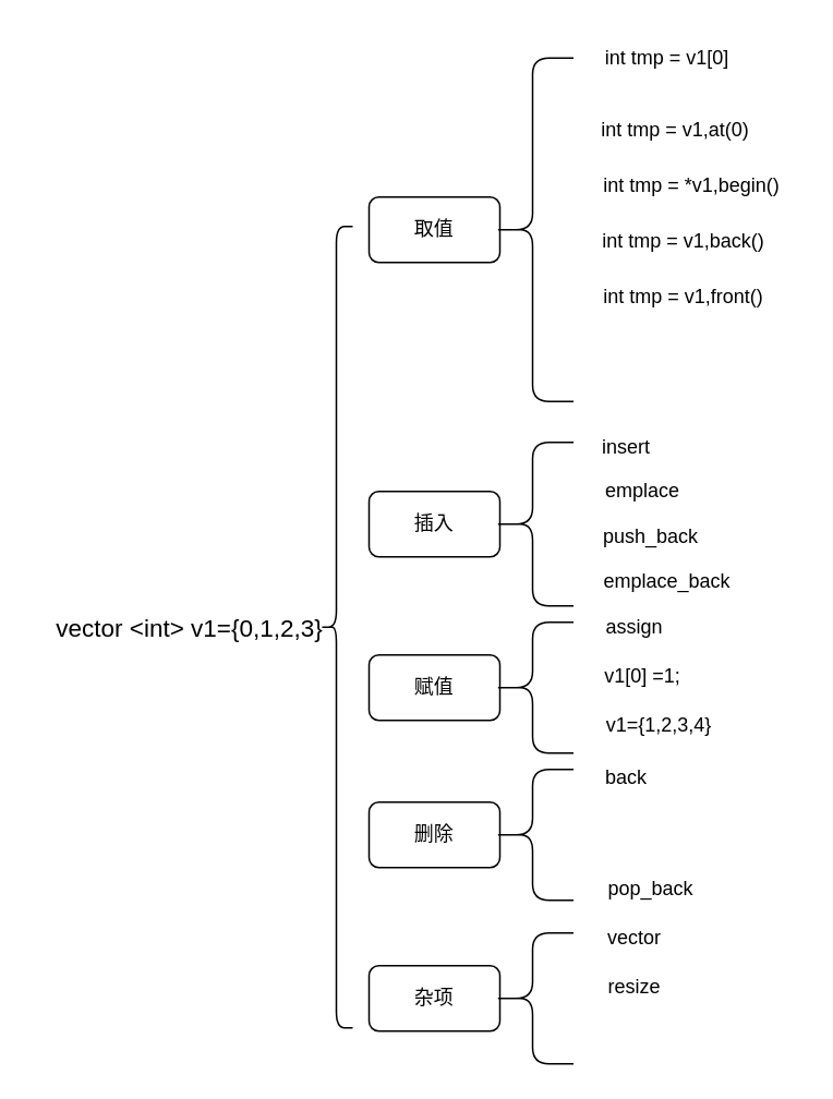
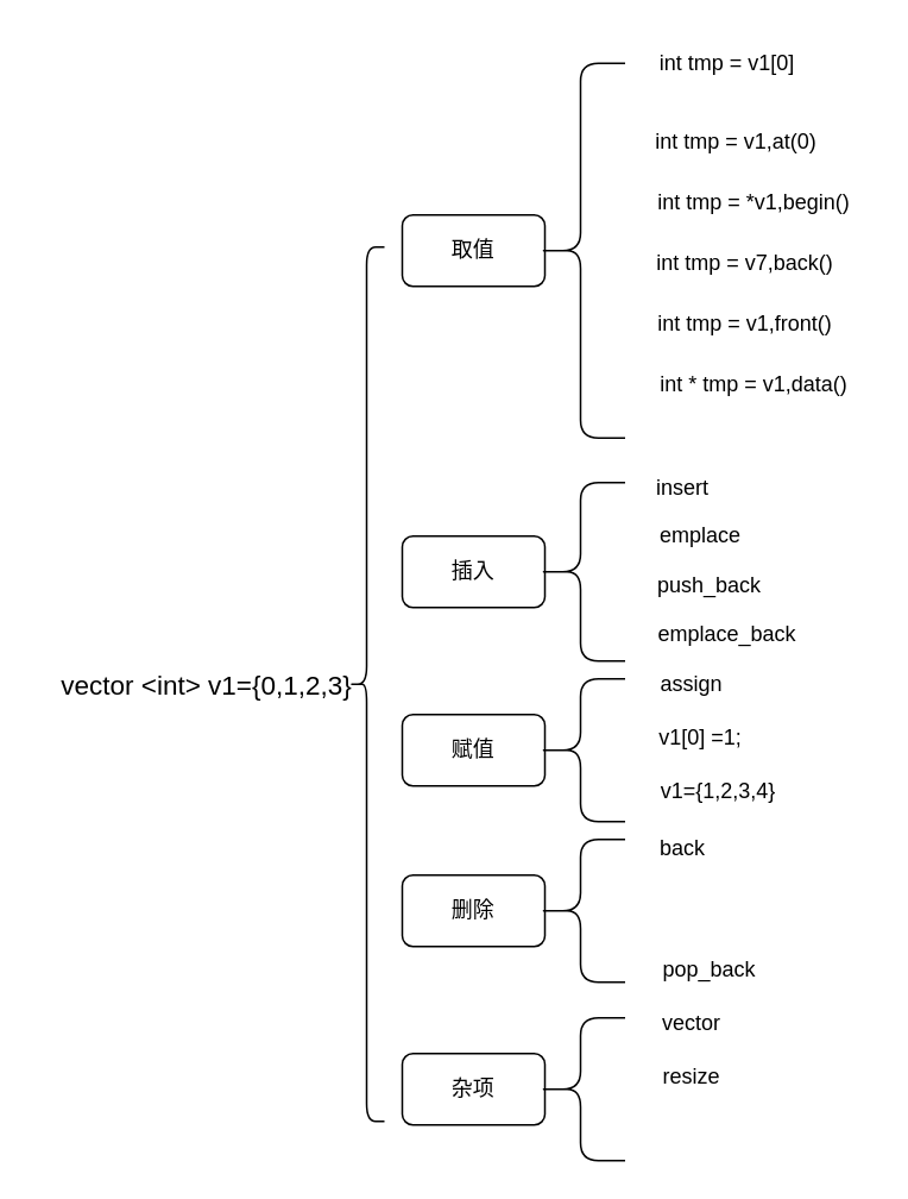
  <mxCell id="0" />
  <mxCell id="1" parent="0" />
  <mxCell id="2" value="" style="shape=curlyBracket;whiteSpace=wrap;html=1;rounded=1;labelPosition=left;verticalLabelPosition=middle;align=right;verticalAlign=middle;" vertex="1" parent="1"><mxGeometry x="195" y="138" width="20" height="490" as="geometry" /></mxCell>
  <mxCell id="3" value="vector &amp;lt;int&amp;gt; v1={0,1,2,3}" style="text;html=1;align=center;verticalAlign=middle;resizable=0;points=[];autosize=1;strokeColor=none;fillColor=none;fontSize=15;" vertex="1" parent="1"><mxGeometry x="20" y="368" width="190" height="30" as="geometry" /></mxCell>
  <mxCell id="4" value="取值" style="rounded=1;whiteSpace=wrap;html=1;" vertex="1" parent="1"><mxGeometry x="225" y="120" width="80" height="40" as="geometry" /></mxCell>
  <mxCell id="5" value="" style="shape=curlyBracket;whiteSpace=wrap;html=1;rounded=1;labelPosition=left;verticalLabelPosition=middle;align=right;verticalAlign=middle;" vertex="1" parent="1"><mxGeometry x="300" y="35" width="50" height="210" as="geometry" /></mxCell>
  <mxCell id="6" value="int tmp = v1[0]" style="text;html=1;align=center;verticalAlign=middle;resizable=0;points=[];autosize=1;strokeColor=none;fillColor=none;" vertex="1" parent="1"><mxGeometry x="357" y="20" width="100" height="30" as="geometry" /></mxCell>
  <mxCell id="7" value="int tmp = v1,at(0)" style="text;html=1;align=center;verticalAlign=middle;resizable=0;points=[];autosize=1;strokeColor=none;fillColor=none;" vertex="1" parent="1"><mxGeometry x="357" y="64" width="110" height="30" as="geometry" /></mxCell>
  <mxCell id="8" value="int tmp = *v1,begin()" style="text;html=1;align=center;verticalAlign=middle;resizable=0;points=[];autosize=1;strokeColor=none;fillColor=none;" vertex="1" parent="1"><mxGeometry x="357" y="98" width="130" height="30" as="geometry" /></mxCell>
  <mxCell id="9" value="int tmp = v1,front()" style="text;html=1;align=center;verticalAlign=middle;resizable=0;points=[];autosize=1;strokeColor=none;fillColor=none;" vertex="1" parent="1"><mxGeometry x="357" y="166" width="120" height="30" as="geometry" /></mxCell>
- <mxCell id="11" value="int tmp = v1,back()" style="text;html=1;align=center;verticalAlign=middle;resizable=0;points=[];autosize=1;strokeColor=none;fillColor=none;" vertex="1" parent="1"><mxGeometry x="357" y="132" width="120" height="30" as="geometry" /></mxCell>
+ <mxCell id="10" value="int * tmp = v1,data()" style="text;html=1;align=center;verticalAlign=middle;resizable=0;points=[];autosize=1;strokeColor=none;fillColor=none;" vertex="1" parent="1"><mxGeometry x="357" y="200" width="130" height="30" as="geometry" /></mxCell>
+ <mxCell id="11" value="int tmp = v7,back()" style="text;html=1;align=center;verticalAlign=middle;resizable=0;points=[];autosize=1;strokeColor=none;fillColor=none;" vertex="1" parent="1"><mxGeometry x="357" y="132" width="120" height="30" as="geometry" /></mxCell>
  <mxCell id="12" value="插入" style="rounded=1;whiteSpace=wrap;html=1;" vertex="1" parent="1"><mxGeometry x="225" y="300" width="80" height="40" as="geometry" /></mxCell>
  <mxCell id="13" value="" style="shape=curlyBracket;whiteSpace=wrap;html=1;rounded=1;labelPosition=left;verticalLabelPosition=middle;align=right;verticalAlign=middle;" vertex="1" parent="1"><mxGeometry x="300" y="270" width="50" height="100" as="geometry" /></mxCell>
  <mxCell id="14" value="insert" style="text;html=1;align=center;verticalAlign=middle;resizable=0;points=[];autosize=1;strokeColor=none;fillColor=none;" vertex="1" parent="1"><mxGeometry x="357" y="258" width="50" height="30" as="geometry" /></mxCell>
  <mxCell id="15" value="emplace" style="text;html=1;align=center;verticalAlign=middle;resizable=0;points=[];autosize=1;strokeColor=none;fillColor=none;" vertex="1" parent="1"><mxGeometry x="357" y="285" width="70" height="30" as="geometry" /></mxCell>
  <mxCell id="16" value="push_back" style="text;html=1;align=center;verticalAlign=middle;resizable=0;points=[];autosize=1;strokeColor=none;fillColor=none;" vertex="1" parent="1"><mxGeometry x="357" y="313" width="80" height="30" as="geometry" /></mxCell>
  <mxCell id="17" value="emplace_back" style="text;html=1;align=center;verticalAlign=middle;resizable=0;points=[];autosize=1;strokeColor=none;fillColor=none;" vertex="1" parent="1"><mxGeometry x="357" y="340" width="100" height="30" as="geometry" /></mxCell>
  <mxCell id="18" value="赋值" style="rounded=1;whiteSpace=wrap;html=1;" vertex="1" parent="1"><mxGeometry x="225" y="400" width="80" height="40" as="geometry" /></mxCell>
  <mxCell id="19" value="" style="shape=curlyBracket;whiteSpace=wrap;html=1;rounded=1;labelPosition=left;verticalLabelPosition=middle;align=right;verticalAlign=middle;" vertex="1" parent="1"><mxGeometry x="300" y="380" width="50" height="80" as="geometry" /></mxCell>
  <mxCell id="20" value="assign" style="text;html=1;align=center;verticalAlign=middle;resizable=0;points=[];autosize=1;strokeColor=none;fillColor=none;" vertex="1" parent="1"><mxGeometry x="357" y="368" width="60" height="30" as="geometry" /></mxCell>
  <mxCell id="21" value="v1[0] =1;" style="text;html=1;align=center;verticalAlign=middle;resizable=0;points=[];autosize=1;strokeColor=none;fillColor=none;" vertex="1" parent="1"><mxGeometry x="357" y="398" width="70" height="30" as="geometry" /></mxCell>
  <mxCell id="22" value="v1={1,2,3,4}" style="text;html=1;align=center;verticalAlign=middle;resizable=0;points=[];autosize=1;strokeColor=none;fillColor=none;" vertex="1" parent="1"><mxGeometry x="357" y="428" width="90" height="30" as="geometry" /></mxCell>
  <mxCell id="23" value="删除" style="rounded=1;whiteSpace=wrap;html=1;" vertex="1" parent="1"><mxGeometry x="225" y="490" width="80" height="40" as="geometry" /></mxCell>
  <mxCell id="24" value="" style="shape=curlyBracket;whiteSpace=wrap;html=1;rounded=1;labelPosition=left;verticalLabelPosition=middle;align=right;verticalAlign=middle;" vertex="1" parent="1"><mxGeometry x="300" y="470" width="50" height="80" as="geometry" /></mxCell>
  <mxCell id="25" value="back " style="text;html=1;align=center;verticalAlign=middle;resizable=0;points=[];autosize=1;strokeColor=none;fillColor=none;" vertex="1" parent="1"><mxGeometry x="357" y="460" width="50" height="30" as="geometry" /></mxCell>
  <mxCell id="26" value="pop_back" style="text;html=1;align=center;verticalAlign=middle;resizable=0;points=[];autosize=1;strokeColor=none;fillColor=none;" vertex="1" parent="1"><mxGeometry x="357" y="528" width="80" height="30" as="geometry" /></mxCell>
  <mxCell id="27" value="杂项" style="rounded=1;whiteSpace=wrap;html=1;" vertex="1" parent="1"><mxGeometry x="225" y="590" width="80" height="40" as="geometry" /></mxCell>
  <mxCell id="28" value="" style="shape=curlyBracket;whiteSpace=wrap;html=1;rounded=1;labelPosition=left;verticalLabelPosition=middle;align=right;verticalAlign=middle;" vertex="1" parent="1"><mxGeometry x="300" y="570" width="50" height="80" as="geometry" /></mxCell>
  <mxCell id="29" value="vector" style="text;html=1;align=center;verticalAlign=middle;resizable=0;points=[];autosize=1;strokeColor=none;fillColor=none;" vertex="1" parent="1"><mxGeometry x="357" y="558" width="60" height="30" as="geometry" /></mxCell>
  <mxCell id="30" value="resize" style="text;html=1;align=center;verticalAlign=middle;resizable=0;points=[];autosize=1;strokeColor=none;fillColor=none;" vertex="1" parent="1"><mxGeometry x="357" y="588" width="60" height="30" as="geometry" /></mxCell>
